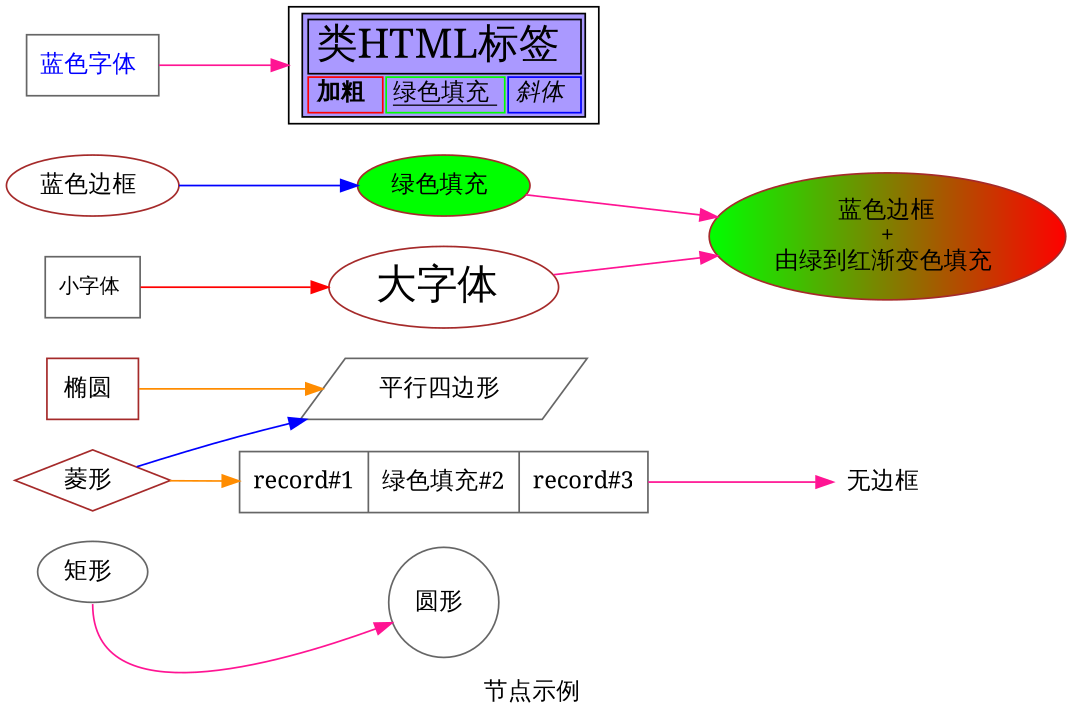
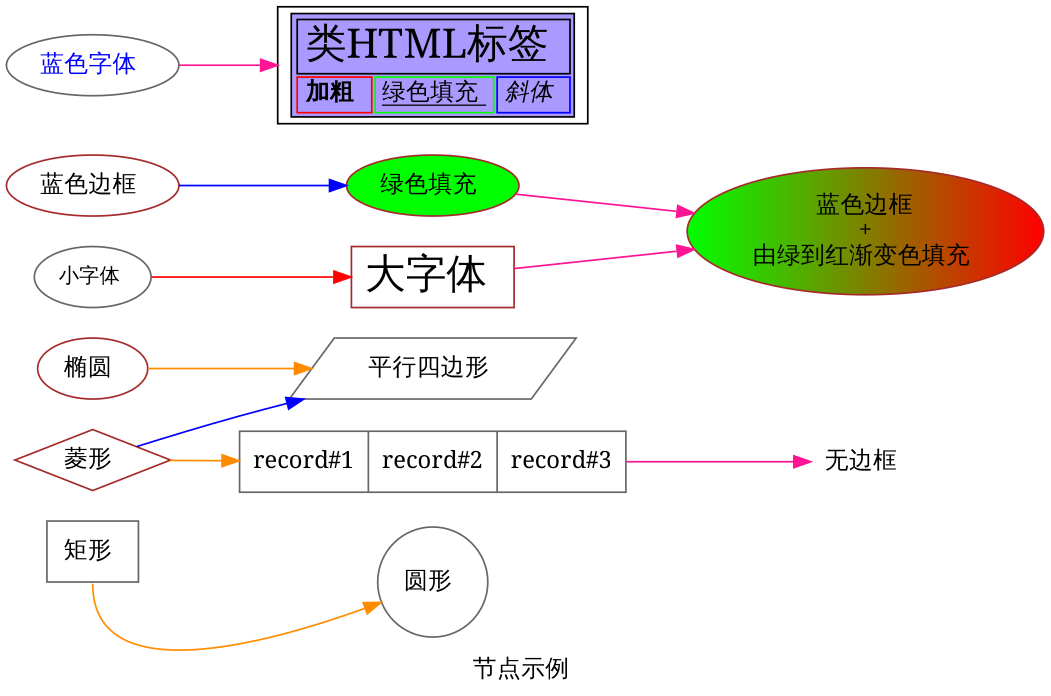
  digraph {
    fontname="Noto Serif"
    label="节点示例 "
    rankdir=LR
    node [color=brown fontname="Noto Serif" shape=box]
    edge [color=deeppink fontname="Noto Serif"]
-   n1 [color=gray40 label="矩形 " shape=ellipse]
+   n1 [color=gray40 label="矩形 "]
    n2 [color=gray40 label="圆形 " shape=circle]
-   n3 [label="椭圆 "]
+   n3 [label="椭圆 " shape=ellipse]
    n4 [color=gray40 label="平行四边形 " shape=polygon sides=4 skew=0.4]
    n5 [label="菱形 " shape=diamond]
-   n6 [color=gray40 label="{record#1|绿色填充#2|record#3}" shape=record]
+   n6 [color=gray40 label="{record#1|record#2|record#3}" shape=record]
    n7 [label="无边框 " shape=none]
    n8 [label="蓝色边框 " shape=""]
    n9 [fillcolor=green label="绿色填充 " style=filled shape=""]
    n10 [fillcolor="green:red" label="蓝色边框\n+\n由绿到红渐变色填充 " style=filled shape=""]
-   n11 [color=gray40 fontsize=12 label="小字体 "]
-   n12 [fontsize=24 label="大字体 " shape=ellipse]
-   n13 [color=gray40 fontcolor=blue label="蓝色字体 "]
+   n11 [color=gray40 fontsize=12 label="小字体 " shape=ellipse]
+   n12 [fontsize=24 label="大字体 "]
+   n13 [color=gray40 fontcolor=blue label="蓝色字体 " shape=ellipse]
    n14 [label=< 		<table bgcolor="#aa99ff" align="center"> 			<tr> 				<td colspan="3" width="20"><font point-size="24">类HTML标签 </font></td> 			</tr> 			<tr> 				<td color="red"><b>加粗 </b></td> 				<td color="green"><u>绿色填充 </u></td> 				<td color="blue"><i>斜体 </i></td> 			</tr> 		</table> 	> color=""]
-   n1 -> n2 [tailport=s]
+   n1 -> n2 [color=darkorange tailport=s]
    n3 -> n4 [color=darkorange]
    n5 -> n4 [color=blue]
    n5 -> n6 [color=darkorange]
    n6 -> n7
    n8 -> n9 [color=blue]
    n9 -> n10
    n11 -> n12 [color=red]
    n12 -> n10
    n13 -> n14
  }
